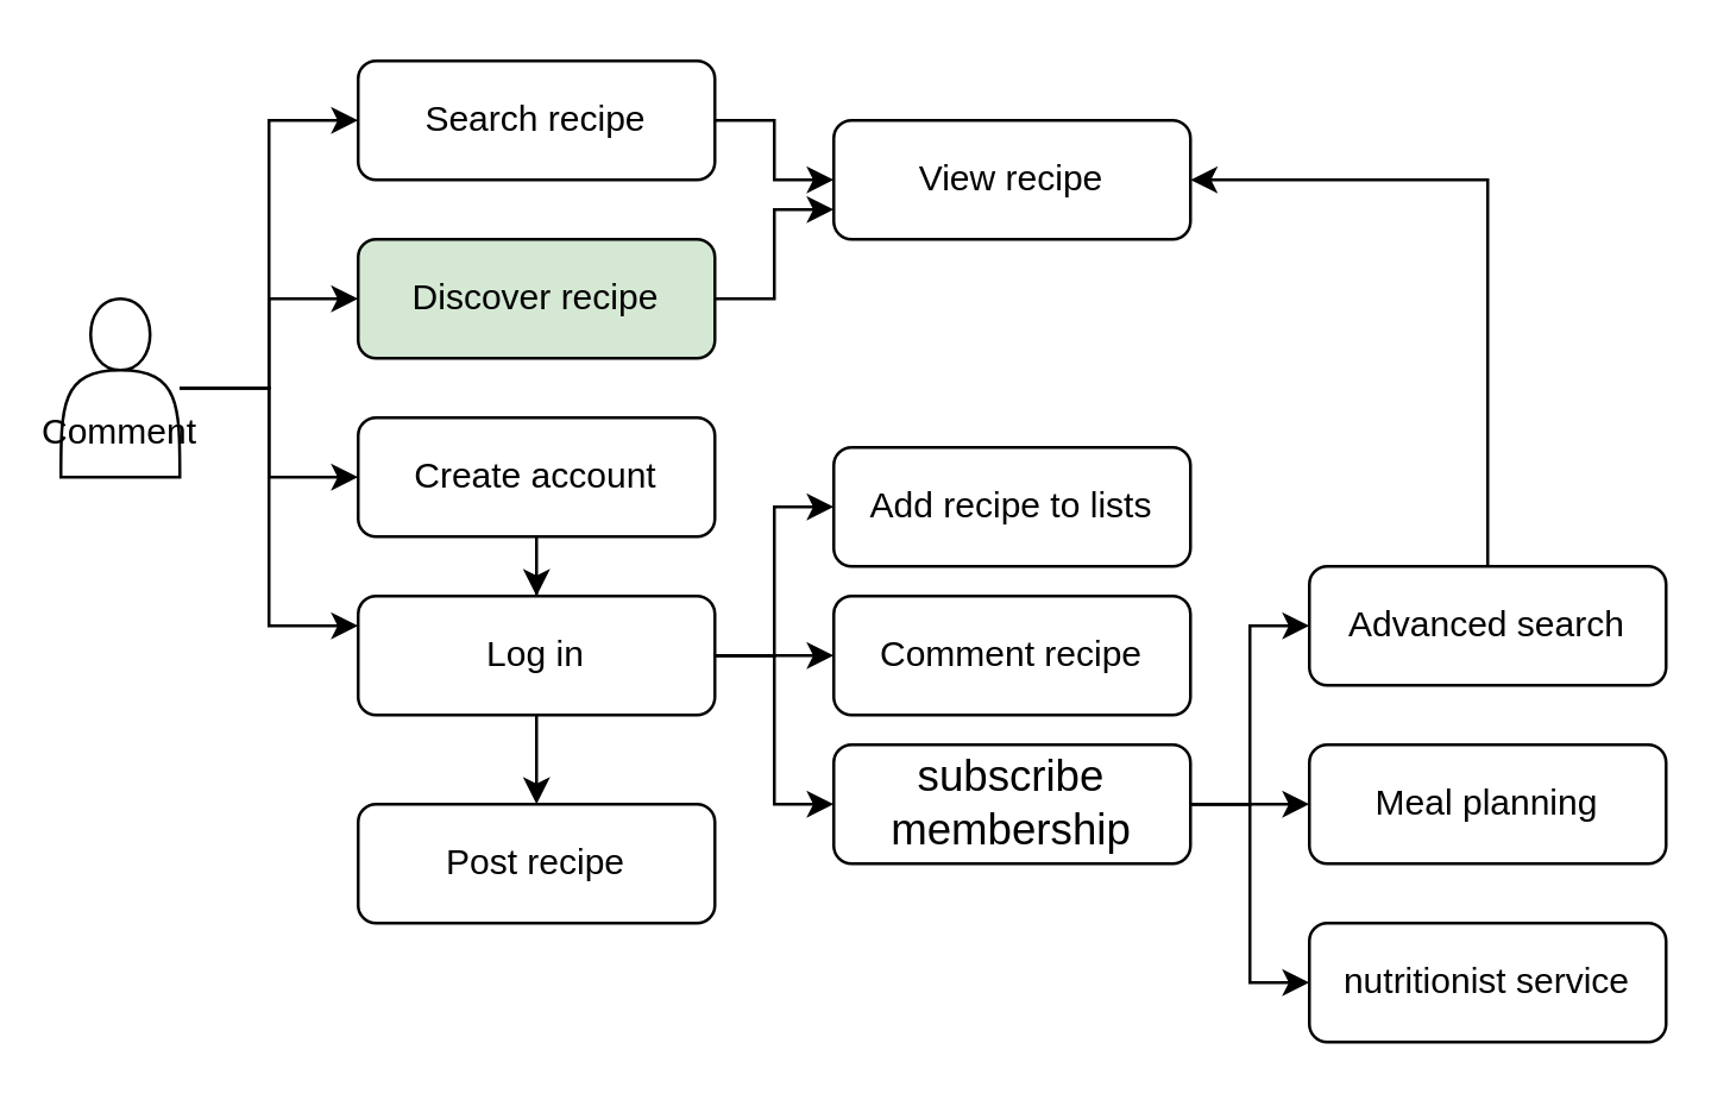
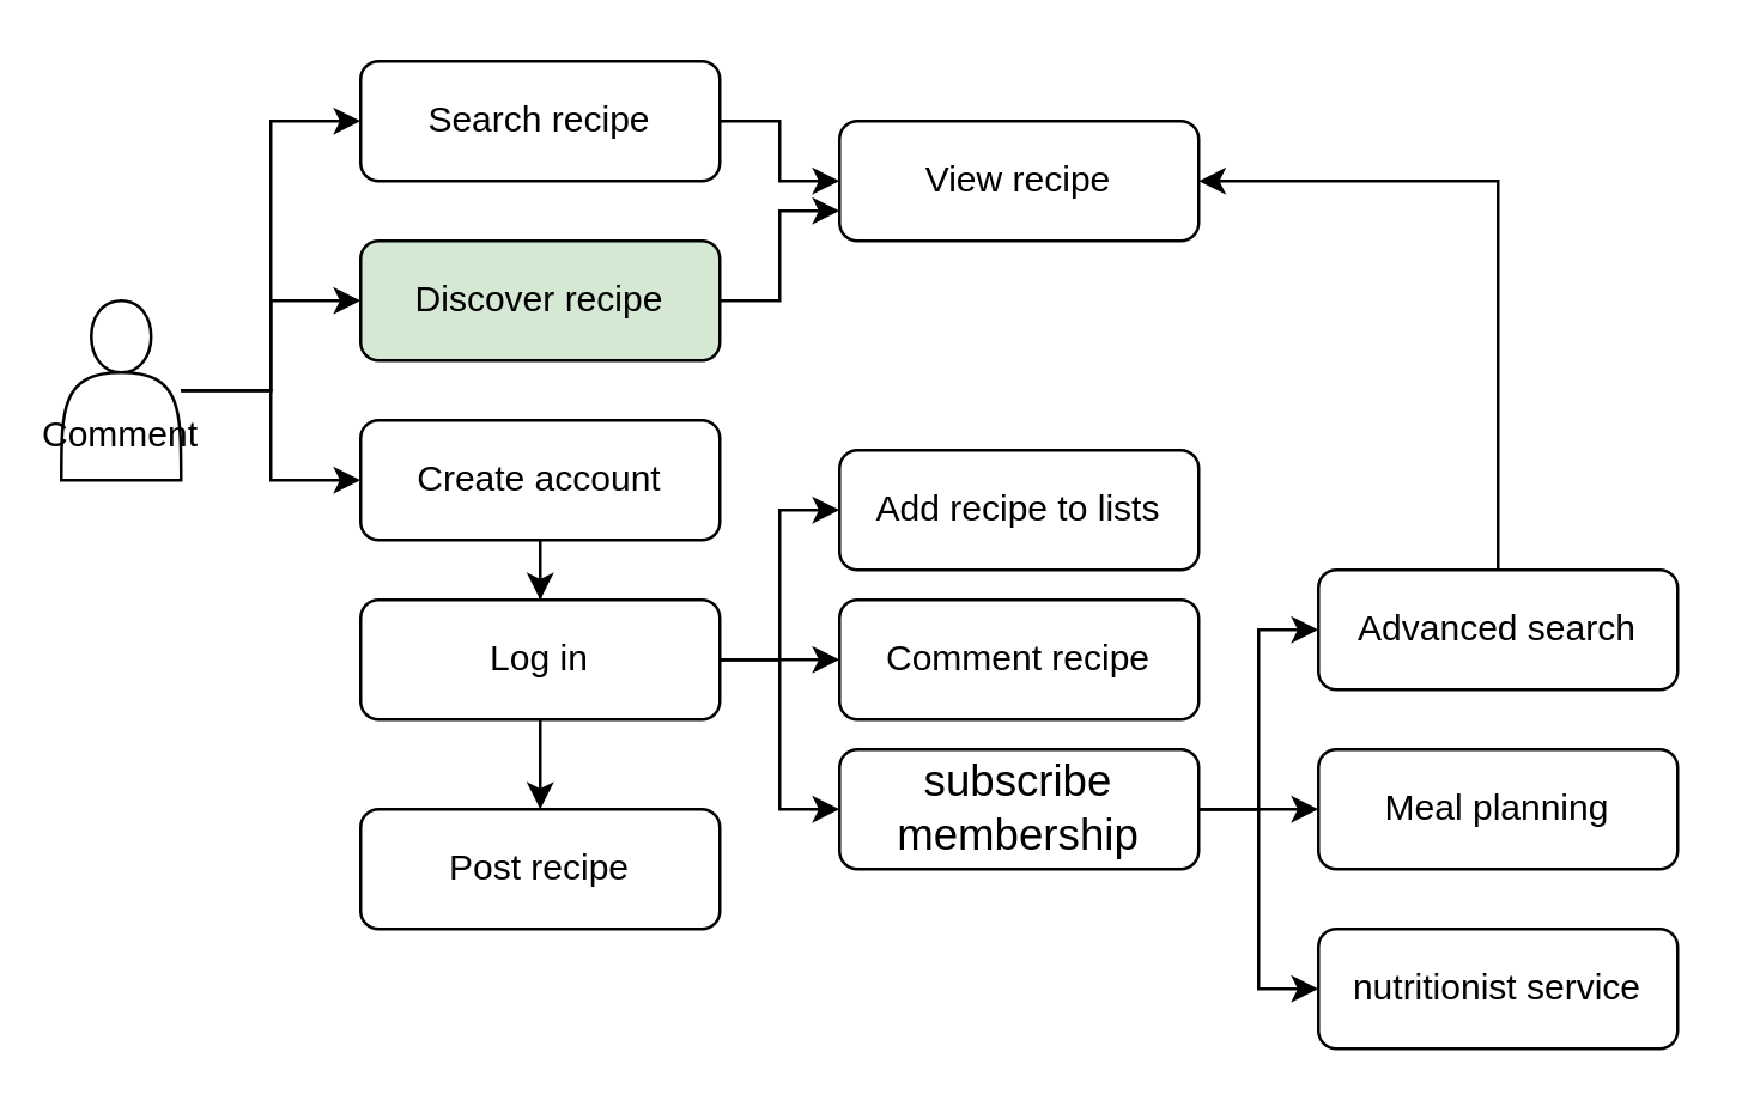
  <mxCell id="0" />
  <mxCell id="1" parent="0" />
  <mxCell id="2" style="edgeStyle=orthogonalEdgeStyle;rounded=0;orthogonalLoop=1;jettySize=auto;html=1;" edge="1" parent="1" source="6" target="8"><mxGeometry relative="1" as="geometry" /></mxCell>
- <mxCell id="3" style="edgeStyle=orthogonalEdgeStyle;rounded=0;orthogonalLoop=1;jettySize=auto;html=1;" edge="1" parent="1" source="6" target="14"><mxGeometry relative="1" as="geometry"><Array as="points"><mxPoint x="90" y="130" /><mxPoint x="90" y="210" /></Array></mxGeometry></mxCell>
  <mxCell id="4" style="edgeStyle=orthogonalEdgeStyle;rounded=0;orthogonalLoop=1;jettySize=auto;html=1;entryX=0;entryY=0.5;entryDx=0;entryDy=0;" edge="1" parent="1" source="6" target="17"><mxGeometry relative="1" as="geometry" /></mxCell>
  <mxCell id="5" style="edgeStyle=orthogonalEdgeStyle;rounded=0;orthogonalLoop=1;jettySize=auto;html=1;entryX=0;entryY=0.5;entryDx=0;entryDy=0;" edge="1" parent="1" source="6" target="24"><mxGeometry relative="1" as="geometry" /></mxCell>
  <mxCell id="6" value="&lt;div&gt;&lt;br&gt;&lt;/div&gt;&lt;div&gt;&lt;br&gt;&lt;/div&gt;&lt;div&gt;Comment&lt;/div&gt;" style="shape=actor;whiteSpace=wrap;html=1;" vertex="1" parent="1"><mxGeometry x="20" y="100" width="40" height="60" as="geometry" /></mxCell>
  <mxCell id="7" style="edgeStyle=orthogonalEdgeStyle;rounded=0;orthogonalLoop=1;jettySize=auto;html=1;" edge="1" parent="1" source="8" target="14"><mxGeometry relative="1" as="geometry" /></mxCell>
  <mxCell id="8" value="Create account" style="rounded=1;whiteSpace=wrap;html=1;" vertex="1" parent="1"><mxGeometry x="120" y="140" width="120" height="40" as="geometry" /></mxCell>
  <mxCell id="9" value="View recipe" style="rounded=1;whiteSpace=wrap;html=1;" vertex="1" parent="1"><mxGeometry x="280" y="40" width="120" height="40" as="geometry" /></mxCell>
  <mxCell id="10" style="edgeStyle=orthogonalEdgeStyle;rounded=0;orthogonalLoop=1;jettySize=auto;html=1;" edge="1" parent="1" source="14" target="15"><mxGeometry relative="1" as="geometry" /></mxCell>
  <mxCell id="11" style="edgeStyle=orthogonalEdgeStyle;rounded=0;orthogonalLoop=1;jettySize=auto;html=1;" edge="1" parent="1" source="14" target="22"><mxGeometry relative="1" as="geometry"><Array as="points"><mxPoint x="260" y="220" /><mxPoint x="260" y="270" /></Array></mxGeometry></mxCell>
  <mxCell id="12" style="edgeStyle=orthogonalEdgeStyle;rounded=0;orthogonalLoop=1;jettySize=auto;html=1;" edge="1" parent="1" source="14" target="25"><mxGeometry relative="1" as="geometry"><Array as="points"><mxPoint x="260" y="220" /><mxPoint x="260" y="170" /></Array></mxGeometry></mxCell>
  <mxCell id="13" style="edgeStyle=orthogonalEdgeStyle;rounded=0;orthogonalLoop=1;jettySize=auto;html=1;" edge="1" parent="1" source="14" target="27"><mxGeometry relative="1" as="geometry" /></mxCell>
  <mxCell id="14" value="Log in" style="rounded=1;whiteSpace=wrap;html=1;" vertex="1" parent="1"><mxGeometry x="120" y="200" width="120" height="40" as="geometry" /></mxCell>
  <mxCell id="15" value="Post recipe" style="rounded=1;whiteSpace=wrap;html=1;" vertex="1" parent="1"><mxGeometry x="120" y="270" width="120" height="40" as="geometry" /></mxCell>
  <mxCell id="16" style="edgeStyle=orthogonalEdgeStyle;rounded=0;orthogonalLoop=1;jettySize=auto;html=1;" edge="1" parent="1" source="17" target="9"><mxGeometry relative="1" as="geometry" /></mxCell>
  <mxCell id="17" value="Search recipe" style="rounded=1;whiteSpace=wrap;html=1;" vertex="1" parent="1"><mxGeometry x="120" y="20" width="120" height="40" as="geometry" /></mxCell>
  <mxCell id="18" value="Meal planning" style="rounded=1;whiteSpace=wrap;html=1;" vertex="1" parent="1"><mxGeometry x="440" y="250" width="120" height="40" as="geometry" /></mxCell>
  <mxCell id="19" style="edgeStyle=orthogonalEdgeStyle;rounded=0;orthogonalLoop=1;jettySize=auto;html=1;" edge="1" parent="1" source="22" target="18"><mxGeometry relative="1" as="geometry" /></mxCell>
  <mxCell id="20" style="edgeStyle=orthogonalEdgeStyle;rounded=0;orthogonalLoop=1;jettySize=auto;html=1;entryX=0;entryY=0.5;entryDx=0;entryDy=0;" edge="1" parent="1" source="22" target="26"><mxGeometry relative="1" as="geometry" /></mxCell>
  <mxCell id="21" style="edgeStyle=orthogonalEdgeStyle;rounded=0;orthogonalLoop=1;jettySize=auto;html=1;entryX=0;entryY=0.5;entryDx=0;entryDy=0;" edge="1" parent="1" source="22" target="29"><mxGeometry relative="1" as="geometry" /></mxCell>
  <mxCell id="22" value="&lt;span id=&quot;docs-internal-guid-2234c987-7fff-ab5b-498b-6c20a6943873&quot;&gt;&lt;span style=&quot;font-size: 11pt; font-family: Arial, sans-serif; background-color: transparent; font-variant-numeric: normal; font-variant-east-asian: normal; font-variant-alternates: normal; font-variant-position: normal; vertical-align: baseline; white-space-collapse: preserve;&quot;&gt;subscribe membership&lt;/span&gt;&lt;/span&gt;" style="rounded=1;whiteSpace=wrap;html=1;" vertex="1" parent="1"><mxGeometry x="280" y="250" width="120" height="40" as="geometry" /></mxCell>
  <mxCell id="23" style="edgeStyle=orthogonalEdgeStyle;rounded=0;orthogonalLoop=1;jettySize=auto;html=1;entryX=0;entryY=0.75;entryDx=0;entryDy=0;" edge="1" parent="1" source="24" target="9"><mxGeometry relative="1" as="geometry" /></mxCell>
  <mxCell id="24" value="Discover recipe" style="rounded=1;whiteSpace=wrap;html=1;fillColor=#d5e8d4;" vertex="1" parent="1"><mxGeometry x="120" y="80" width="120" height="40" as="geometry" /></mxCell>
  <mxCell id="25" value="Add recipe to lists" style="rounded=1;whiteSpace=wrap;html=1;" vertex="1" parent="1"><mxGeometry x="280" y="150" width="120" height="40" as="geometry" /></mxCell>
  <mxCell id="26" value="nutritionist service" style="rounded=1;whiteSpace=wrap;html=1;" vertex="1" parent="1"><mxGeometry x="440" y="310" width="120" height="40" as="geometry" /></mxCell>
  <mxCell id="27" value="Comment recipe" style="rounded=1;whiteSpace=wrap;html=1;" vertex="1" parent="1"><mxGeometry x="280" y="200" width="120" height="40" as="geometry" /></mxCell>
  <mxCell id="28" style="edgeStyle=orthogonalEdgeStyle;rounded=0;orthogonalLoop=1;jettySize=auto;html=1;" edge="1" parent="1" source="29" target="9"><mxGeometry relative="1" as="geometry"><Array as="points"><mxPoint x="500" y="60" /></Array></mxGeometry></mxCell>
  <mxCell id="29" value="Advanced search" style="rounded=1;whiteSpace=wrap;html=1;" vertex="1" parent="1"><mxGeometry x="440" y="190" width="120" height="40" as="geometry" /></mxCell>
